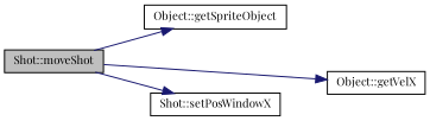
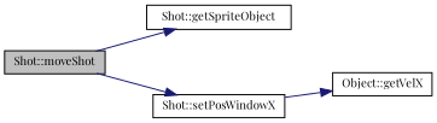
  digraph {
    fontname="Playfair Display"
    rankdir=LR
    node [color=black fillcolor=white fontname="Playfair Display" fontsize=10 shape=record style=filled]
    edge [color=midnightblue fontname="Playfair Display" fontsize=10 labelfontname=Helvetica labelfontsize=10 style=solid]
    n1 [fillcolor=grey75 fontcolor=black height=0.2 label="Shot::moveShot" width=0.4]
-   n2 [height=0.2 label="Object::getSpriteObject" width=0.4]
+   n2 [height=0.2 label="Shot::getSpriteObject" width=0.4]
    n3 [height=0.2 label="Object::getVelX" width=0.4]
    n4 [height=0.2 label="Shot::setPosWindowX" width=0.4]
    n1 -> n2
-   n1 -> n3
+   n4 -> n3
    n1 -> n4
  }
